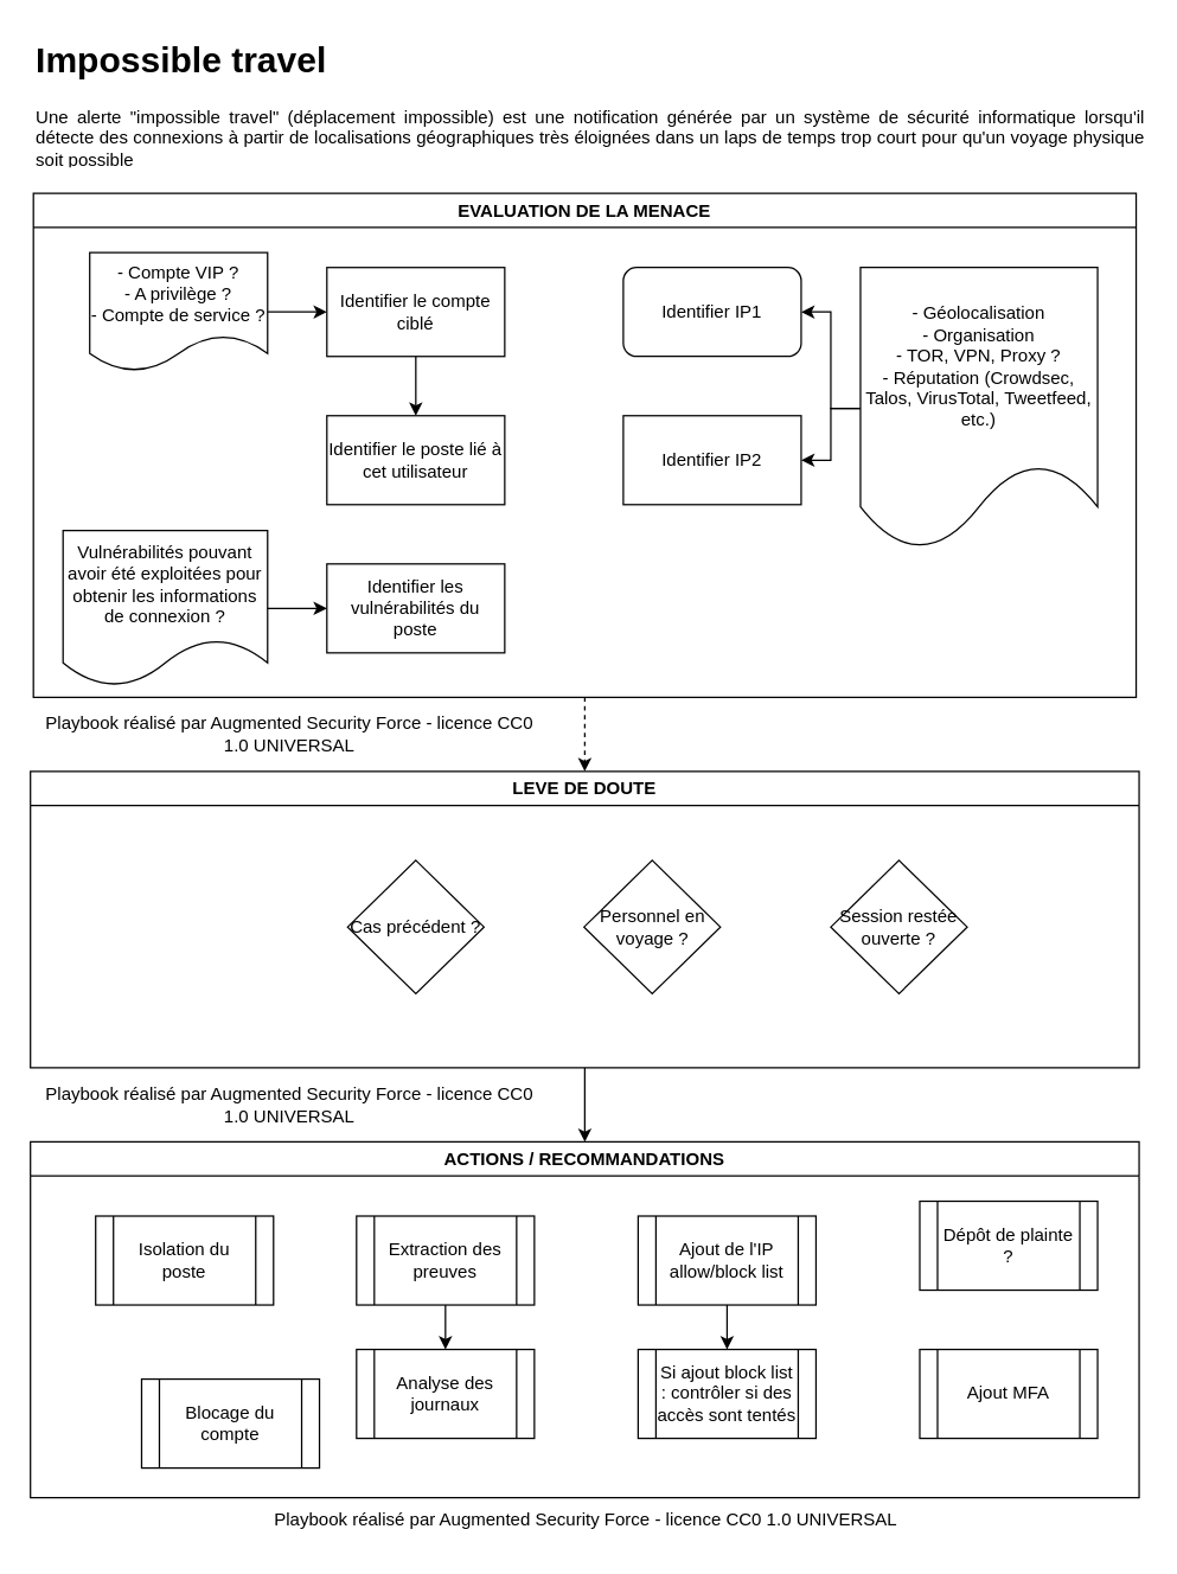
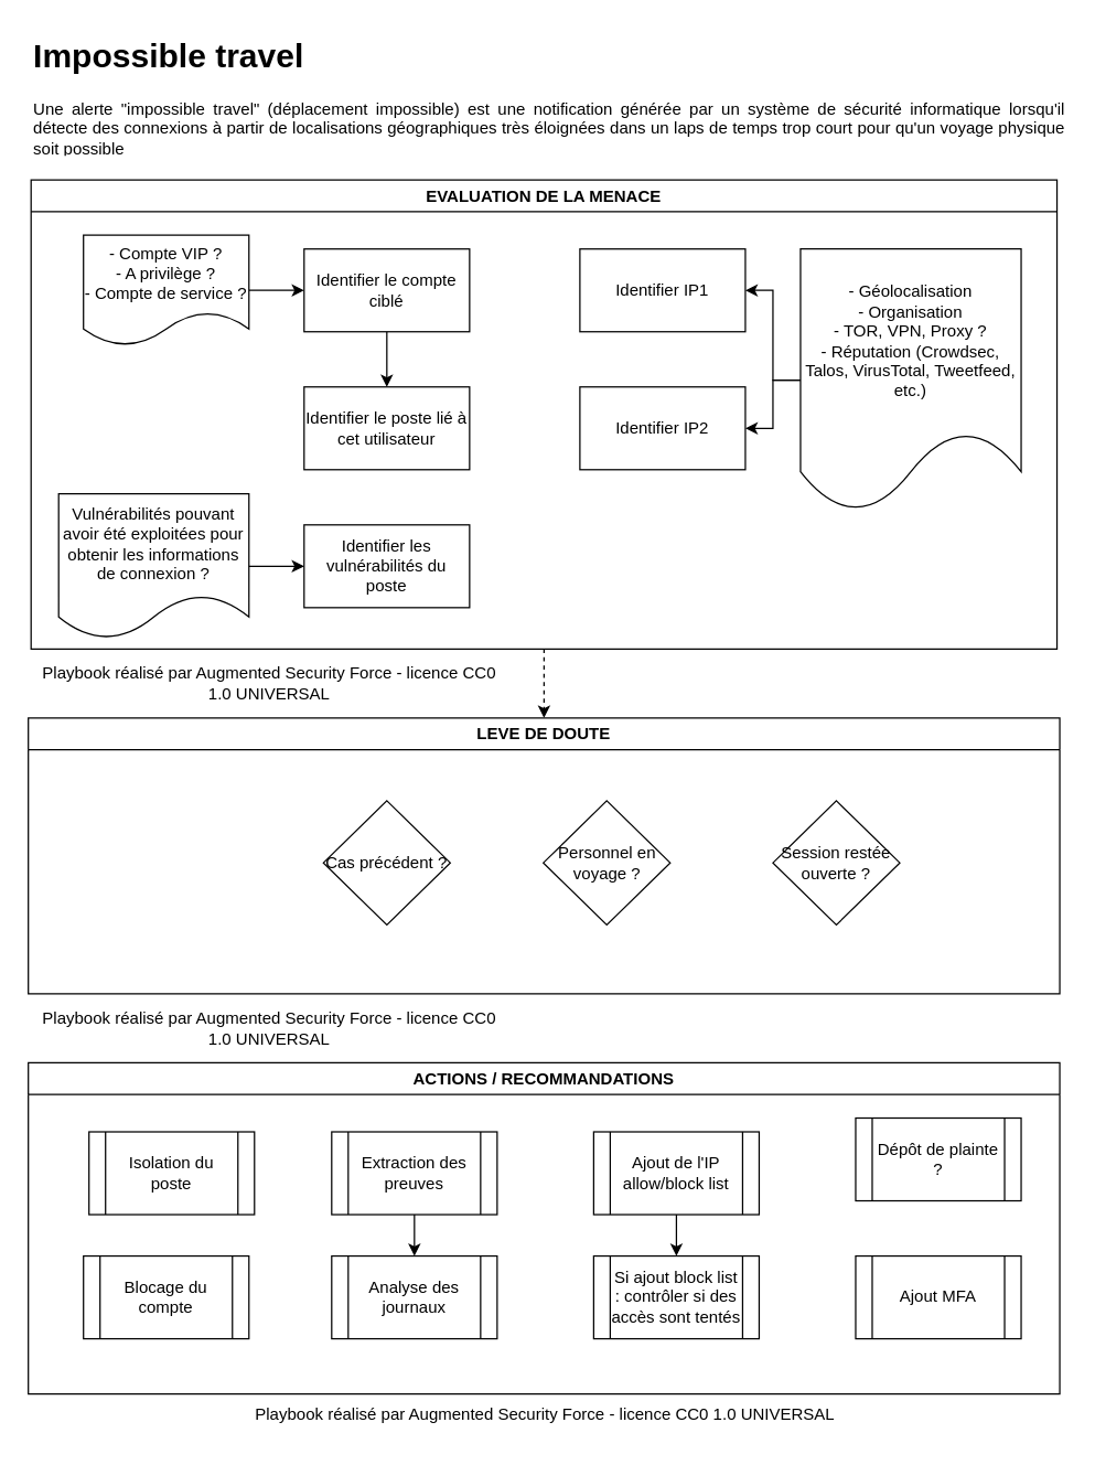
  <mxCell id="0" />
  <mxCell id="1" parent="0" />
  <mxCell id="2" value="" style="edgeStyle=orthogonalEdgeStyle;rounded=0;orthogonalLoop=1;jettySize=auto;html=1;" edge="1" parent="1" source="3" target="4"><mxGeometry relative="1" as="geometry" /></mxCell>
  <mxCell id="3" value="Identifier le compte ciblé" style="rounded=0;whiteSpace=wrap;html=1;" vertex="1" parent="1"><mxGeometry x="220" y="180" width="120" height="60" as="geometry" /></mxCell>
  <mxCell id="4" value="Identifier le poste lié à cet utilisateur" style="rounded=0;whiteSpace=wrap;html=1;" vertex="1" parent="1"><mxGeometry x="220" y="280" width="120" height="60" as="geometry" /></mxCell>
- <mxCell id="5" value="Identifier IP1" style="whiteSpace=wrap;html=1;rounded=1;" vertex="1" parent="1"><mxGeometry x="420" y="180" width="120" height="60" as="geometry" /></mxCell>
+ <mxCell id="5" value="Identifier IP1" style="rounded=0;whiteSpace=wrap;html=1;" vertex="1" parent="1"><mxGeometry x="420" y="180" width="120" height="60" as="geometry" /></mxCell>
  <mxCell id="6" value="Identifier IP2" style="rounded=0;whiteSpace=wrap;html=1;" vertex="1" parent="1"><mxGeometry x="420" y="280" width="120" height="60" as="geometry" /></mxCell>
  <mxCell id="7" style="edgeStyle=orthogonalEdgeStyle;rounded=0;orthogonalLoop=1;jettySize=auto;html=1;entryX=0;entryY=0.5;entryDx=0;entryDy=0;" edge="1" parent="1" source="14" target="3"><mxGeometry relative="1" as="geometry" /></mxCell>
  <mxCell id="8" style="edgeStyle=orthogonalEdgeStyle;rounded=0;orthogonalLoop=1;jettySize=auto;html=1;entryX=1;entryY=0.5;entryDx=0;entryDy=0;" edge="1" parent="1" source="10" target="5"><mxGeometry relative="1" as="geometry" /></mxCell>
  <mxCell id="9" style="edgeStyle=orthogonalEdgeStyle;rounded=0;orthogonalLoop=1;jettySize=auto;html=1;entryX=1;entryY=0.5;entryDx=0;entryDy=0;" edge="1" parent="1" source="10" target="6"><mxGeometry relative="1" as="geometry" /></mxCell>
  <mxCell id="10" value="- Géolocalisation&lt;br&gt;- Organisation&lt;br&gt;- TOR, VPN, Proxy ?&lt;br&gt;- Réputation (Crowdsec, Talos, VirusTotal, Tweetfeed, etc.)" style="shape=document;whiteSpace=wrap;html=1;boundedLbl=1;" vertex="1" parent="1"><mxGeometry x="580" y="180" width="160" height="190" as="geometry" /></mxCell>
  <mxCell id="11" value="Identifier les vulnérabilités du poste" style="rounded=0;whiteSpace=wrap;html=1;" vertex="1" parent="1"><mxGeometry x="220" y="380" width="120" height="60" as="geometry" /></mxCell>
  <mxCell id="12" style="edgeStyle=orthogonalEdgeStyle;rounded=0;orthogonalLoop=1;jettySize=auto;html=1;entryX=0.5;entryY=0;entryDx=0;entryDy=0;dashed=1;" edge="1" parent="1" source="13" target="17"><mxGeometry relative="1" as="geometry" /></mxCell>
  <mxCell id="13" value="EVALUATION DE LA MENACE" style="swimlane;whiteSpace=wrap;html=1;" vertex="1" parent="1"><mxGeometry x="22" y="130" width="744" height="340" as="geometry" /></mxCell>
  <mxCell id="14" value="- Compte VIP ? &lt;br&gt;- A privilège ? &lt;br&gt;- Compte de service ?" style="shape=document;whiteSpace=wrap;html=1;boundedLbl=1;" vertex="1" parent="13"><mxGeometry x="38" y="40" width="120" height="80" as="geometry" /></mxCell>
  <mxCell id="15" value="Vulnérabilités pouvant avoir été exploitées pour obtenir les informations de connexion ?" style="shape=document;whiteSpace=wrap;html=1;boundedLbl=1;" vertex="1" parent="13"><mxGeometry x="20" y="227.5" width="138" height="105" as="geometry" /></mxCell>
- <mxCell id="16" style="edgeStyle=orthogonalEdgeStyle;rounded=0;orthogonalLoop=1;jettySize=auto;html=1;entryX=0.5;entryY=0;entryDx=0;entryDy=0;" edge="1" parent="1" source="17" target="21"><mxGeometry relative="1" as="geometry" /></mxCell>
  <mxCell id="17" value="LEVE DE DOUTE" style="swimlane;whiteSpace=wrap;html=1;" vertex="1" parent="1"><mxGeometry x="20" y="520" width="748" height="200" as="geometry" /></mxCell>
  <mxCell id="18" value="Cas précédent ?" style="rhombus;whiteSpace=wrap;html=1;" vertex="1" parent="17"><mxGeometry x="214" y="60" width="92" height="90" as="geometry" /></mxCell>
  <mxCell id="19" value="Personnel en voyage ?" style="rhombus;whiteSpace=wrap;html=1;" vertex="1" parent="17"><mxGeometry x="373.5" y="60" width="92" height="90" as="geometry" /></mxCell>
  <mxCell id="20" value="Session restée ouverte ?" style="rhombus;whiteSpace=wrap;html=1;" vertex="1" parent="17"><mxGeometry x="540" y="60" width="92" height="90" as="geometry" /></mxCell>
  <mxCell id="21" value="ACTIONS / RECOMMANDATIONS" style="swimlane;whiteSpace=wrap;html=1;" vertex="1" parent="1"><mxGeometry x="20" y="770" width="748" height="240" as="geometry" /></mxCell>
  <mxCell id="22" value="Isolation du poste" style="shape=process;whiteSpace=wrap;html=1;backgroundOutline=1;" vertex="1" parent="21"><mxGeometry x="44" y="50" width="120" height="60" as="geometry" /></mxCell>
- <mxCell id="23" value="Blocage du compte" style="shape=process;whiteSpace=wrap;html=1;backgroundOutline=1;" vertex="1" parent="21"><mxGeometry x="75" y="160" width="120" height="60" as="geometry" /></mxCell>
+ <mxCell id="23" value="Blocage du compte" style="shape=process;whiteSpace=wrap;html=1;backgroundOutline=1;" vertex="1" parent="21"><mxGeometry x="40" y="140" width="120" height="60" as="geometry" /></mxCell>
  <mxCell id="24" value="" style="edgeStyle=orthogonalEdgeStyle;rounded=0;orthogonalLoop=1;jettySize=auto;html=1;" edge="1" parent="21" source="25" target="30"><mxGeometry relative="1" as="geometry" /></mxCell>
  <mxCell id="25" value="Ajout de l'IP allow/block list" style="shape=process;whiteSpace=wrap;html=1;backgroundOutline=1;" vertex="1" parent="21"><mxGeometry x="410" y="50" width="120" height="60" as="geometry" /></mxCell>
  <mxCell id="26" value="" style="edgeStyle=orthogonalEdgeStyle;rounded=0;orthogonalLoop=1;jettySize=auto;html=1;" edge="1" parent="21" source="27" target="29"><mxGeometry relative="1" as="geometry" /></mxCell>
  <mxCell id="27" value="Extraction des preuves" style="shape=process;whiteSpace=wrap;html=1;backgroundOutline=1;" vertex="1" parent="21"><mxGeometry x="220" y="50" width="120" height="60" as="geometry" /></mxCell>
  <mxCell id="28" value="Dépôt de plainte ?" style="shape=process;whiteSpace=wrap;html=1;backgroundOutline=1;" vertex="1" parent="21"><mxGeometry x="600" y="40" width="120" height="60" as="geometry" /></mxCell>
  <mxCell id="29" value="Analyse des journaux" style="shape=process;whiteSpace=wrap;html=1;backgroundOutline=1;" vertex="1" parent="21"><mxGeometry x="220" y="140" width="120" height="60" as="geometry" /></mxCell>
  <mxCell id="30" value="Si ajout block list : contrôler si des accès sont tentés" style="shape=process;whiteSpace=wrap;html=1;backgroundOutline=1;" vertex="1" parent="21"><mxGeometry x="410" y="140" width="120" height="60" as="geometry" /></mxCell>
  <mxCell id="31" value="Ajout MFA" style="shape=process;whiteSpace=wrap;html=1;backgroundOutline=1;" vertex="1" parent="21"><mxGeometry x="600" y="140" width="120" height="60" as="geometry" /></mxCell>
  <mxCell id="32" value="Playbook réalisé par Augmented Security Force - licence&amp;nbsp;CC0 1.0 UNIVERSAL" style="text;html=1;align=center;verticalAlign=middle;whiteSpace=wrap;rounded=0;" vertex="1" parent="1"><mxGeometry x="20" y="1010" width="750" height="30" as="geometry" /></mxCell>
  <mxCell id="33" value="Playbook réalisé par Augmented Security Force - licence&amp;nbsp;CC0 1.0 UNIVERSAL" style="text;html=1;align=center;verticalAlign=middle;whiteSpace=wrap;rounded=0;" vertex="1" parent="1"><mxGeometry x="20" y="480" width="350" height="30" as="geometry" /></mxCell>
  <mxCell id="34" value="Playbook réalisé par Augmented Security Force - licence&amp;nbsp;CC0 1.0 UNIVERSAL" style="text;html=1;align=center;verticalAlign=middle;whiteSpace=wrap;rounded=0;" vertex="1" parent="1"><mxGeometry x="20" y="730" width="350" height="30" as="geometry" /></mxCell>
  <mxCell id="35" value="&lt;h1 style=&quot;margin-top: 0px;&quot;&gt;Impossible travel&lt;/h1&gt;&lt;p style=&quot;text-align: justify;&quot;&gt;Une alerte &quot;impossible travel&quot; (déplacement impossible) est une notification générée par un système de sécurité informatique lorsqu'il détecte des connexions à partir de localisations géographiques très éloignées dans un laps de temps trop court pour qu'un voyage physique soit possible&lt;/p&gt;" style="text;html=1;whiteSpace=wrap;overflow=hidden;rounded=0;" vertex="1" parent="1"><mxGeometry x="22" y="20" width="750" height="90" as="geometry" /></mxCell>
  <mxCell id="36" style="edgeStyle=orthogonalEdgeStyle;rounded=0;orthogonalLoop=1;jettySize=auto;html=1;entryX=0;entryY=0.5;entryDx=0;entryDy=0;" edge="1" parent="1" source="15" target="11"><mxGeometry relative="1" as="geometry" /></mxCell>
